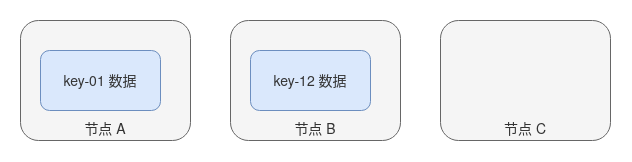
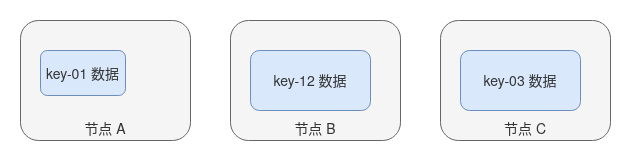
  <mxCell id="0" />
  <mxCell id="1" parent="0" />
  <mxCell id="2" value="&lt;font color=&quot;#333333&quot; face=&quot;helvetica neue, helvetica, arial, sans-serif&quot;&gt;&lt;span style=&quot;font-size: 14px;&quot;&gt;节点 A&lt;/span&gt;&lt;/font&gt;" style="rounded=1;whiteSpace=wrap;html=1;labelBackgroundColor=none;fontSize=16;verticalAlign=bottom;fillColor=#f5f5f5;strokeColor=#666666;fontColor=#333333;" vertex="1" parent="1"><mxGeometry x="20" y="20" width="170" height="120" as="geometry" /></mxCell>
- <mxCell id="3" value="&lt;span style=&quot;color: rgb(51, 51, 51); font-family: &amp;quot;helvetica neue&amp;quot;, helvetica, arial, sans-serif; font-size: 14px;&quot;&gt;key-01 数据&lt;/span&gt;" style="rounded=1;whiteSpace=wrap;html=1;labelBackgroundColor=none;fontSize=16;fillColor=#dae8fc;strokeColor=#6c8ebf;" vertex="1" parent="1"><mxGeometry x="40" y="50" width="120" height="60" as="geometry" /></mxCell>
+ <mxCell id="3" value="&lt;span style=&quot;color: rgb(51, 51, 51); font-family: &amp;quot;helvetica neue&amp;quot;, helvetica, arial, sans-serif; font-size: 14px;&quot;&gt;key-01 数据&lt;/span&gt;" style="rounded=1;whiteSpace=wrap;html=1;labelBackgroundColor=none;fontSize=16;fillColor=#dae8fc;strokeColor=#6c8ebf;" vertex="1" parent="1"><mxGeometry x="40" y="50" width="85" height="45" as="geometry" /></mxCell>
  <mxCell id="4" value="&lt;font color=&quot;#333333&quot; face=&quot;helvetica neue, helvetica, arial, sans-serif&quot;&gt;&lt;span style=&quot;font-size: 14px;&quot;&gt;节点 B&lt;/span&gt;&lt;/font&gt;" style="rounded=1;whiteSpace=wrap;html=1;labelBackgroundColor=none;fontSize=16;fontColor=#333333;verticalAlign=bottom;fillColor=#f5f5f5;strokeColor=#666666;" vertex="1" parent="1"><mxGeometry x="230" y="20" width="170" height="120" as="geometry" /></mxCell>
  <mxCell id="5" value="&lt;span style=&quot;color: rgb(51, 51, 51); font-family: &amp;quot;helvetica neue&amp;quot;, helvetica, arial, sans-serif; font-size: 14px;&quot;&gt;key-12 数据&lt;/span&gt;" style="rounded=1;whiteSpace=wrap;html=1;labelBackgroundColor=none;fontSize=16;fillColor=#dae8fc;strokeColor=#6c8ebf;" vertex="1" parent="1"><mxGeometry x="250" y="50" width="120" height="60" as="geometry" /></mxCell>
  <mxCell id="6" value="&lt;font color=&quot;#333333&quot; face=&quot;helvetica neue, helvetica, arial, sans-serif&quot;&gt;&lt;span style=&quot;font-size: 14px;&quot;&gt;节点 C&lt;/span&gt;&lt;/font&gt;" style="rounded=1;whiteSpace=wrap;html=1;labelBackgroundColor=none;fontSize=16;fontColor=#333333;verticalAlign=bottom;fillColor=#f5f5f5;strokeColor=#666666;" vertex="1" parent="1"><mxGeometry x="440" y="20" width="170" height="120" as="geometry" /></mxCell>
+ <mxCell id="7" value="&lt;span style=&quot;color: rgb(51, 51, 51); font-family: &amp;quot;helvetica neue&amp;quot;, helvetica, arial, sans-serif; font-size: 14px;&quot;&gt;key-03 数据&lt;/span&gt;" style="rounded=1;whiteSpace=wrap;html=1;labelBackgroundColor=none;fontSize=16;fillColor=#dae8fc;strokeColor=#6c8ebf;" vertex="1" parent="1"><mxGeometry x="460" y="50" width="120" height="60" as="geometry" /></mxCell>
